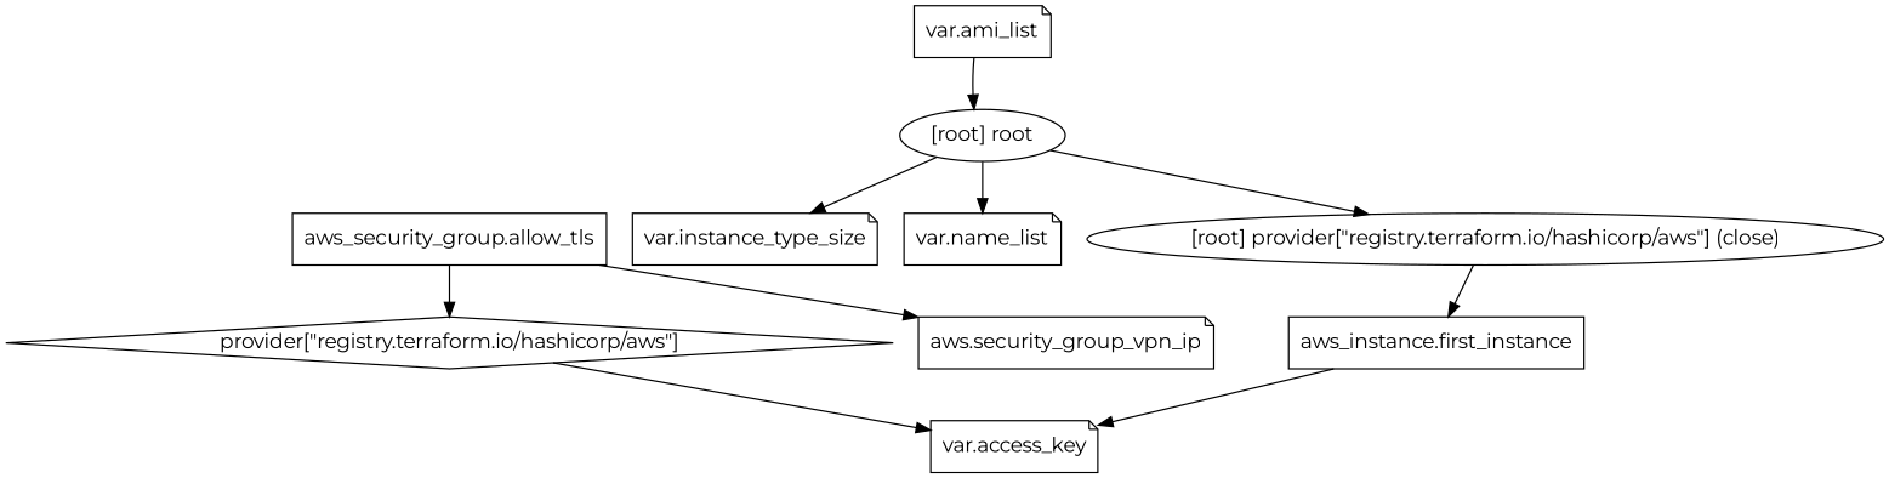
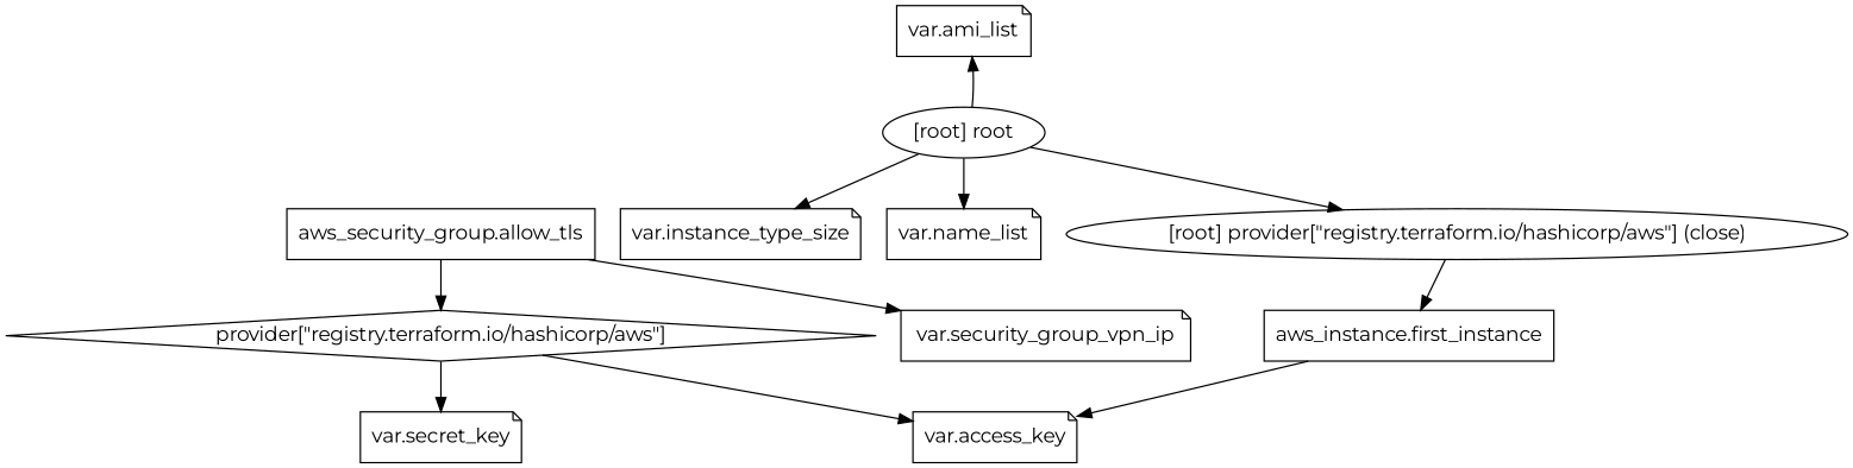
  digraph {
    compound=true
    fontname=Montserrat
    newrank=true
    node [fontname=Montserrat shape=note]
    edge [fontname=Montserrat]
    n1 [label="aws_instance.first_instance" shape=box]
    n2 [label="aws_security_group.allow_tls" shape=box]
    n3 [label="provider[\"registry.terraform.io/hashicorp/aws\"]" shape=diamond]
-   n4 [label="aws.security_group_vpn_ip"]
+   n4 [label="var.security_group_vpn_ip"]
    n5 [label="var.access_key"]
+   n6 [label="var.secret_key"]
    n7 [label="var.ami_list"]
    n8 [label="var.instance_type_size"]
    n9 [label="var.name_list"]
    "[root] provider[\"registry.terraform.io/hashicorp/aws\"] (close)" [shape=""]
    "[root] root" [shape=""]
    subgraph sub_1 {
      n1
      n2
      n3
      n4
      n5
+     n6
      n7
      n8
      n9
      "[root] provider[\"registry.terraform.io/hashicorp/aws\"] (close)"
      "[root] root"
    }
    n1 -> n5
    n2 -> n3
    n2 -> n4
    n3 -> n5
+   n3 -> n6
    "[root] provider[\"registry.terraform.io/hashicorp/aws\"] (close)" -> n1
-   n7 -> "[root] root"
+   "[root] root" -> n7
    "[root] root" -> n8
    "[root] root" -> n9
    "[root] root" -> "[root] provider[\"registry.terraform.io/hashicorp/aws\"] (close)"
  }
